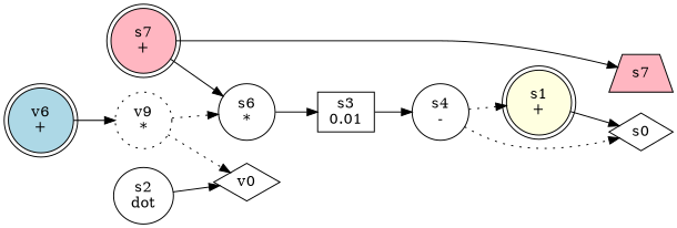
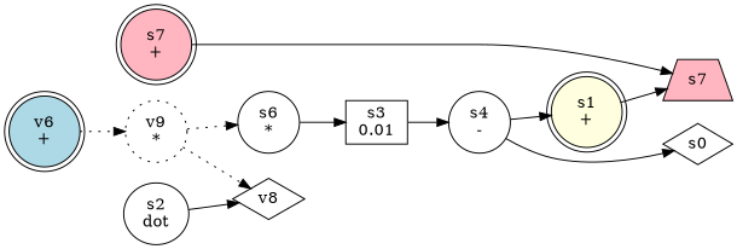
  digraph {
    rankdir=LR
    n1 [fillcolor=lightyellow label="s1\n+" shape=doublecircle style=filled]
    s7 [fillcolor=lightpink shape=trapezium style=filled]
    n3 [label="s2\ndot"]
-   v0 [shape=diamond]
+   v0 [shape=diamond label=v8]
    n5 [label="s3\n0.01" shape=box]
    n6 [label="s4\n-"]
    s0 [shape=diamond]
    n8 [label="s6\n*"]
    n9 [label="v9\n*" style=dotted]
    n10 [fillcolor=lightblue label="v6\n+" shape=doublecircle style=filled]
    n11 [fillcolor=lightpink label="s7\n+" shape=doublecircle style=filled]
-   n1 -> s0
+   n1 -> s7
    n3 -> v0
    n5 -> n6
-   n6 -> n1 [style=dotted]
-   n6 -> s0 [style=dotted]
+   n6 -> n1
+   n6 -> s0
    n8 -> n5
    n9 -> v0 [style=dotted]
    n9 -> n8 [style=dotted]
-   n10 -> n9 [style=solid]
+   n10 -> n9 [style=dotted]
    n11 -> s7
-   n11 -> n8
  }
